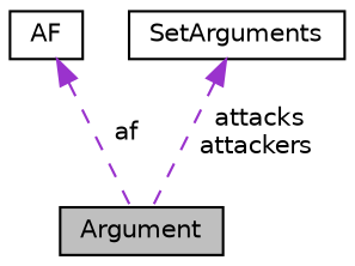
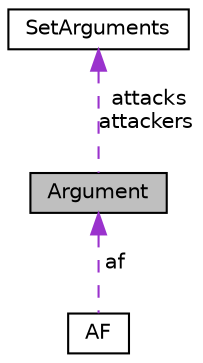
  digraph {
    node [color=black fillcolor=white fontname=Helvetica fontsize=10 shape=record style=filled]
    edge [color=darkorchid3 dir=back fontname=Helvetica fontsize=10 labelfontname=Helvetica labelfontsize=10 style=dashed]
    n1 [fillcolor=grey75 fontcolor=black height=0.2 label=Argument width=0.4]
    n2 [height=0.2 label=AF width=0.4]
    n3 [height=0.2 label=SetArguments width=0.4]
-   n2 -> n1 [label=" af"]
+   n1 -> n2 [label=" af"]
    n3 -> n1 [label=" attacks\nattackers"]
  }
